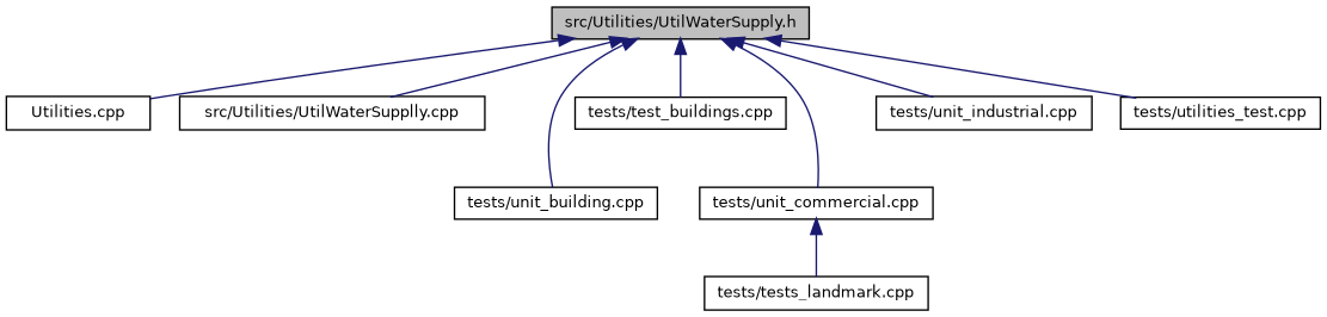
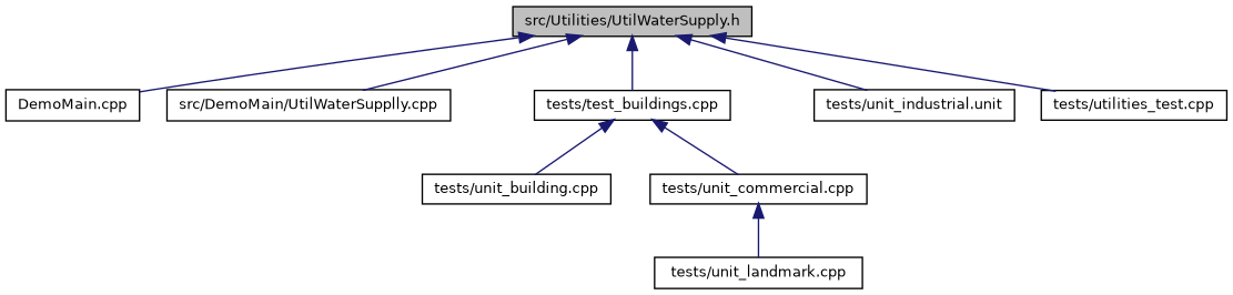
  digraph {
    node [color=black fillcolor=white fontname=Helvetica fontsize=10 shape=record style=filled]
    edge [color=midnightblue dir=back fontname=Helvetica fontsize=10 labelfontname=Helvetica labelfontsize=10 style=solid]
    n1 [fillcolor=grey75 fontcolor=black height=0.2 label="src/Utilities/UtilWaterSupply.h" width=0.4]
-   n2 [height=0.2 label="Utilities.cpp" width=0.4]
-   n3 [height=0.2 label="src/Utilities/UtilWaterSupplly.cpp" width=0.4]
+   n2 [height=0.2 label="DemoMain.cpp" width=0.4]
+   n3 [height=0.2 label="src/DemoMain/UtilWaterSupplly.cpp" width=0.4]
    n4 [height=0.2 label="tests/test_buildings.cpp" width=0.4]
    n5 [height=0.2 label="tests/unit_building.cpp" width=0.4]
    n6 [height=0.2 label="tests/unit_commercial.cpp" width=0.4]
-   n7 [height=0.2 label="tests/unit_industrial.cpp" width=0.4]
+   n7 [height=0.2 label="tests/unit_industrial.unit" width=0.4]
    n8 [height=0.2 label="tests/utilities_test.cpp" width=0.4]
-   n9 [height=0.2 label="tests/tests_landmark.cpp" width=0.4]
+   n9 [height=0.2 label="tests/unit_landmark.cpp" width=0.4]
    n1 -> n2
    n1 -> n3
    n1 -> n4
-   n1 -> n5
-   n1 -> n6
+   n4 -> n5
+   n4 -> n6
    n1 -> n7
    n1 -> n8
    n6 -> n9
  }
